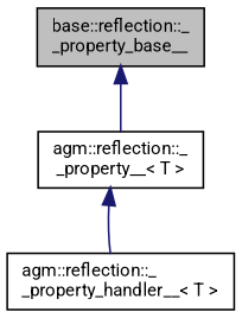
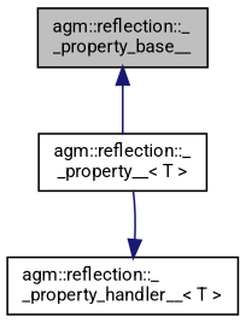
  digraph {
    fontname=Roboto
    node [color=black fillcolor=white fontname=Roboto fontsize=10 shape=record style=filled]
    edge [color=midnightblue dir=back fontname=Roboto fontsize=10 labelfontname=Helvetica labelfontsize=10 style=solid]
-   n1 [fillcolor=grey75 fontcolor=black height=0.2 label="base::reflection::_\l_property_base__" width=0.4]
+   n1 [fillcolor=grey75 fontcolor=black height=0.2 label="agm::reflection::_\l_property_base__" width=0.4]
    n2 [height=0.2 label="agm::reflection::_\l_property__\< T \>" width=0.4]
    n3 [height=0.2 label="agm::reflection::_\l_property_handler__\< T \>" width=0.4]
    n1 -> n2
-   n2 -> n3
+   n3 -> n2
  }
